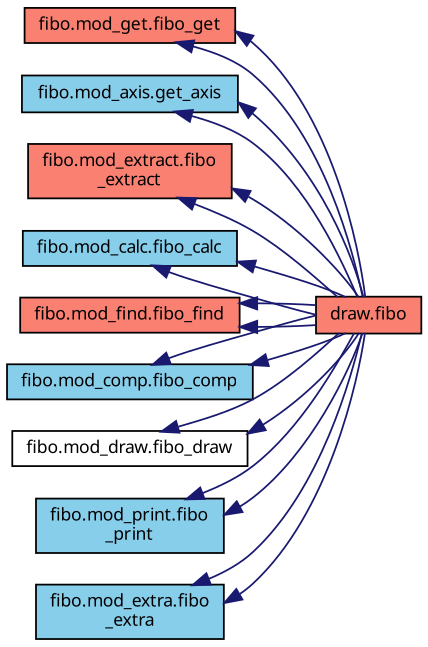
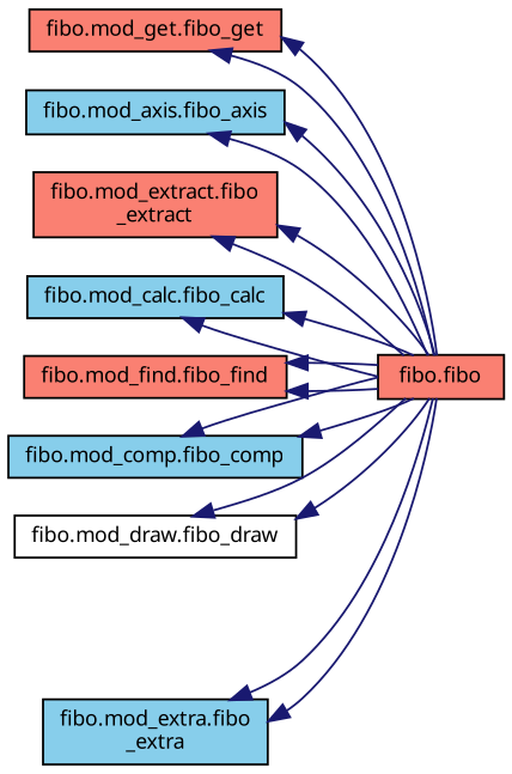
  digraph {
    fontname="Noto Sans"
    rankdir=LR
    node [color=black fillcolor=skyblue fontname="Noto Sans" fontsize=10 shape=record style=filled]
    edge [color=midnightblue dir=back fontname="Noto Sans" fontsize=10 labelfontname=Helvetica labelfontsize=10 style=solid]
-   n1 [fillcolor=salmon fontcolor=black height=0.2 label="draw.fibo" width=0.4]
+   n1 [fillcolor=salmon fontcolor=black height=0.2 label="fibo.fibo" width=0.4]
    n2 [fillcolor=salmon height=0.2 label="fibo.mod_get.fibo_get" width=0.4]
-   n3 [height=0.2 label="fibo.mod_axis.get_axis" width=0.4]
+   n3 [height=0.2 label="fibo.mod_axis.fibo_axis" width=0.4]
    n4 [fillcolor=salmon height=0.2 label="fibo.mod_extract.fibo\l_extract" width=0.4]
    n5 [height=0.2 label="fibo.mod_calc.fibo_calc" width=0.4]
    n6 [fillcolor=salmon height=0.2 label="fibo.mod_find.fibo_find" width=0.4]
    n7 [height=0.2 label="fibo.mod_comp.fibo_comp" width=0.4]
    n8 [fillcolor=white height=0.2 label="fibo.mod_draw.fibo_draw" width=0.4]
-   n9 [height=0.2 label="fibo.mod_print.fibo\l_print" width=0.4]
    n10 [height=0.2 label="fibo.mod_extra.fibo\l_extra" width=0.4]
    n2 -> n1
    n2 -> n1
    n3 -> n1
    n3 -> n1
    n4 -> n1
    n4 -> n1
    n5 -> n1
    n5 -> n1
    n6 -> n1
    n6 -> n1
    n7 -> n1
    n7 -> n1
    n8 -> n1
    n8 -> n1
-   n9 -> n1
-   n9 -> n1
    n10 -> n1
    n10 -> n1
  }
